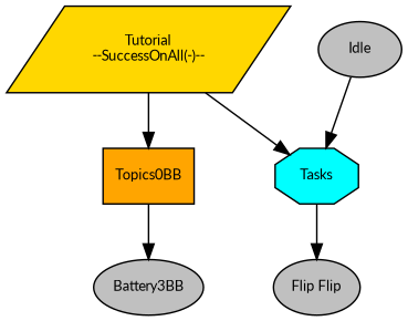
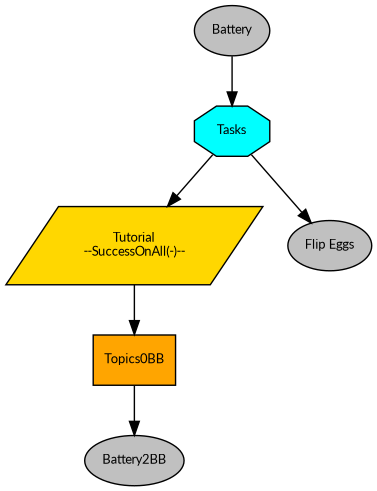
  digraph {
    fontname=Lato
    node [fillcolor=gray fontcolor=black fontname=Lato fontsize=9 shape=ellipse style=filled]
    edge [fontname=Lato]
    n1 [fillcolor=gold label="Tutorial\n--SuccessOnAll(-)--" shape=parallelogram]
    n2 [fillcolor=orange label=Topics0BB shape=box]
    n3 [fillcolor=cyan label=Tasks shape=octagon]
-   n4 [label=Battery3BB]
-   n5 [label="Flip Flip"]
-   n6 [label=Idle]
+   n4 [label=Battery2BB]
+   n5 [label="Flip Eggs"]
+   n6 [label=Battery]
    n1 -> n2
-   n1 -> n3
+   n3 -> n1
    n2 -> n4
    n3 -> n5
    n6 -> n3
  }
